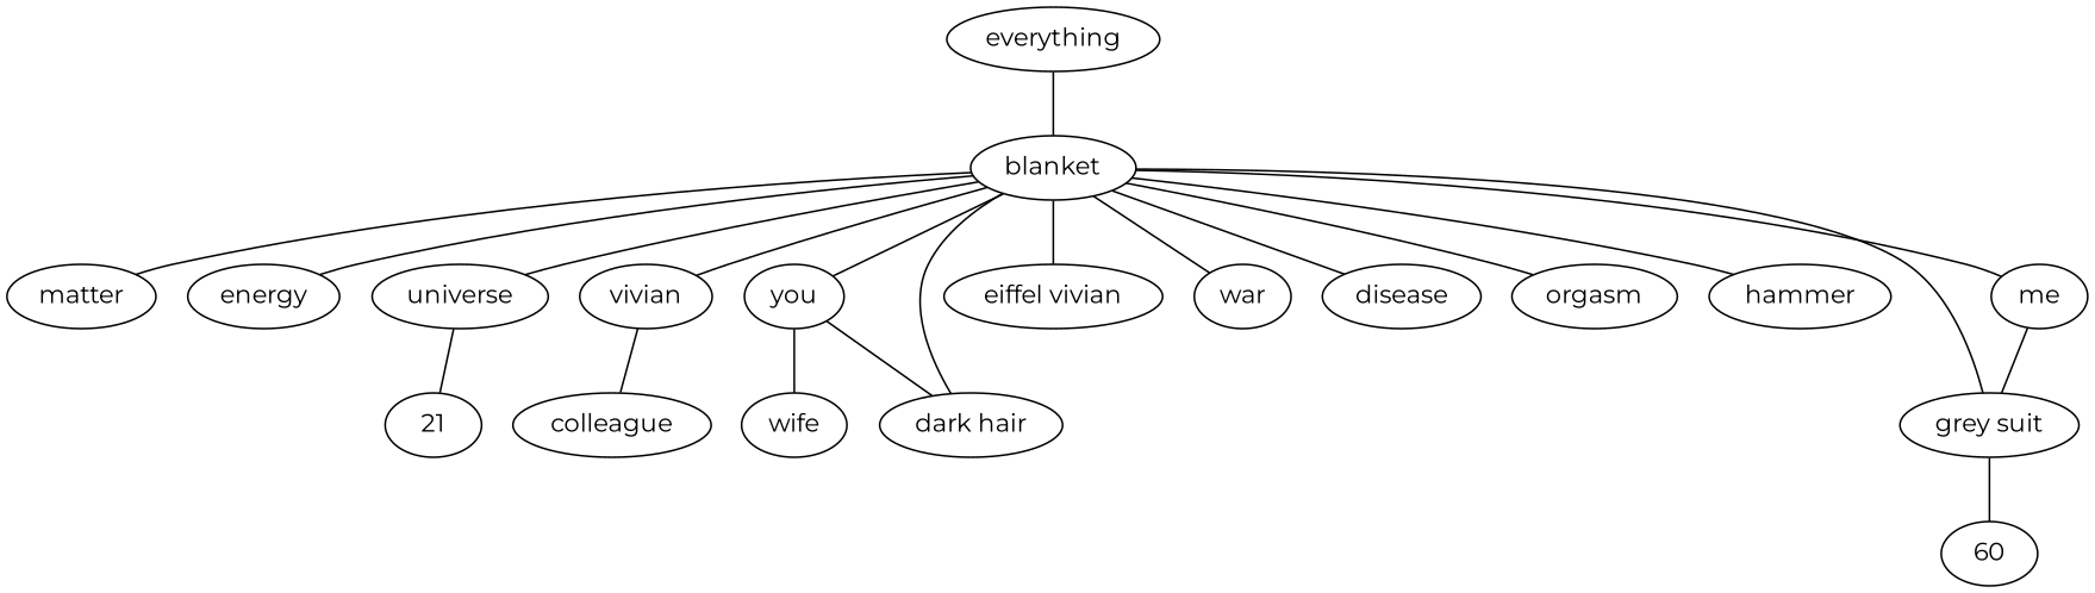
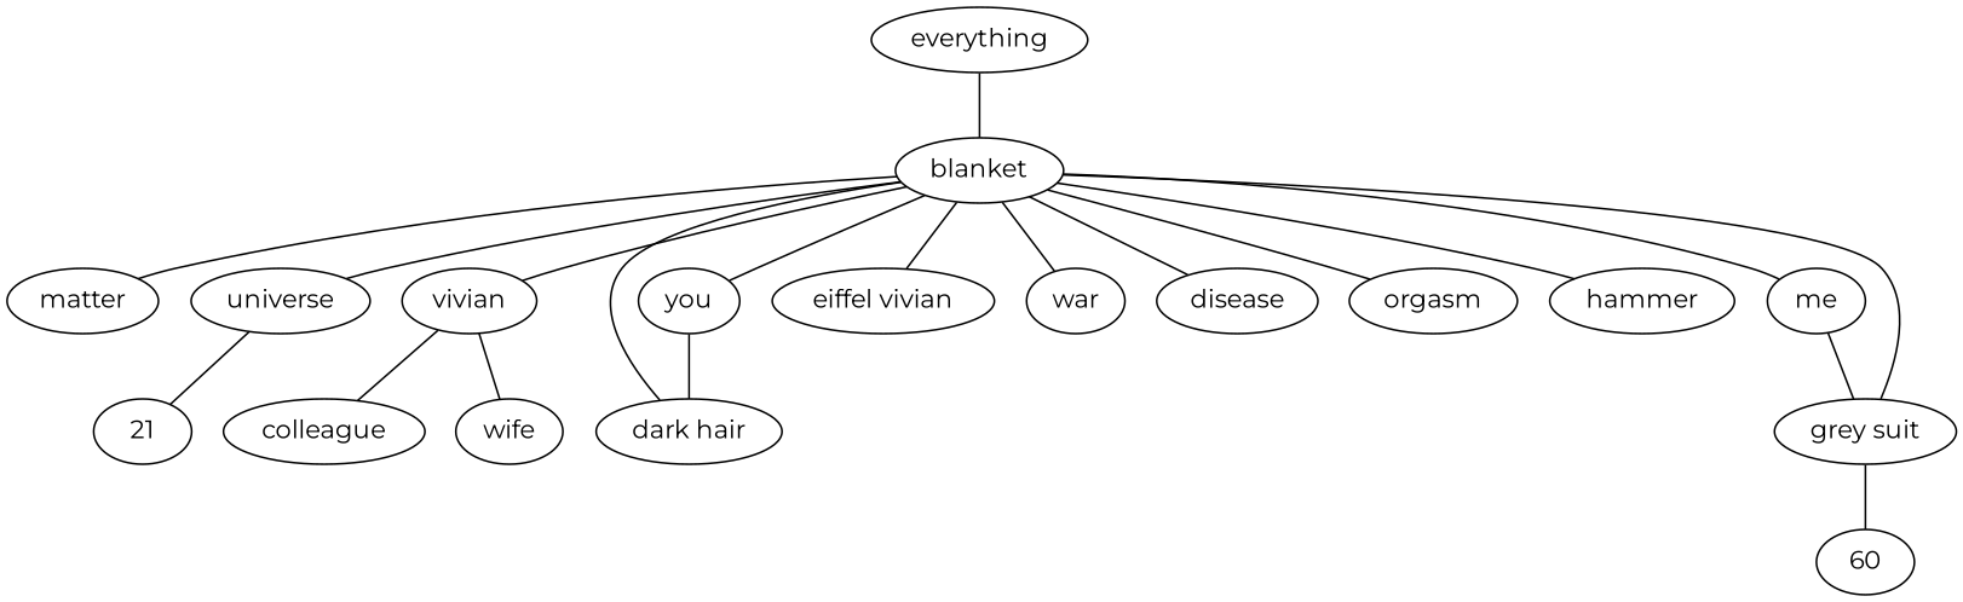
  graph {
    fontname=Montserrat
    node [fontname=Montserrat]
    edge [fontname=Montserrat]
    blanket
    matter
-   energy
    universe
    you
    me
    vivian
    n8 [label="eiffel vivian"]
    war
    disease
    orgasm
    hammer
    21
    "dark hair"
    "grey suit"
    wife
    colleague
    everything
    60
    blanket -- matter
-   blanket -- energy
    blanket -- universe
    blanket -- you
    blanket -- me
    blanket -- vivian
    blanket -- n8
    blanket -- war
    blanket -- disease
    blanket -- orgasm
    blanket -- hammer
    universe -- 21
    you -- "dark hair"
    me -- "grey suit"
-   you -- wife
+   vivian -- wife
    vivian -- colleague
    "dark hair" -- blanket
    "grey suit" -- blanket
    "grey suit" -- 60
    everything -- blanket
  }
